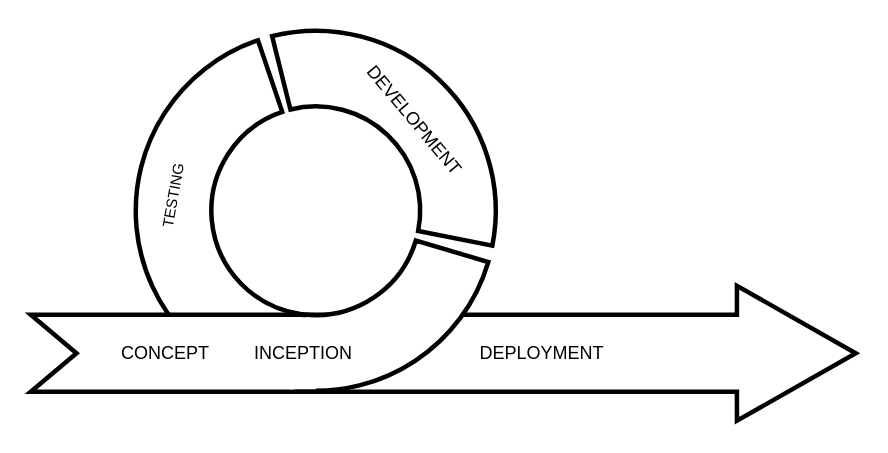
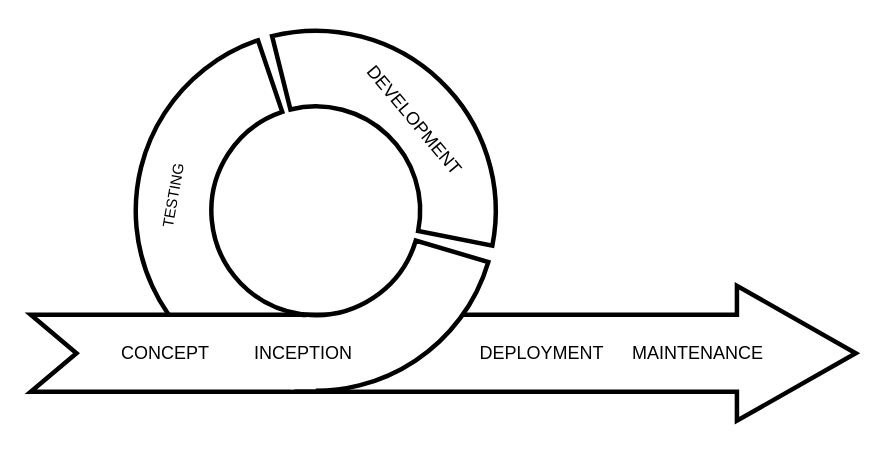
  <mxCell id="0" />
  <mxCell id="1" parent="0" />
  <mxCell id="2" value="" style="verticalLabelPosition=bottom;verticalAlign=top;html=1;shape=mxgraph.basic.partConcEllipse;startAngle=0.522;endAngle=0.948;arcWidth=0.42;strokeWidth=3;" parent="1" vertex="1"><mxGeometry x="90" y="20" width="240" height="240" as="geometry" /></mxCell>
  <mxCell id="3" value="" style="html=1;shadow=0;dashed=0;align=center;verticalAlign=middle;shape=mxgraph.arrows2.arrow;dy=0.43;dx=79.21;flipH=0;notch=30.5;strokeWidth=3;movable=1;resizable=1;rotatable=1;deletable=1;editable=1;connectable=1;" parent="1" vertex="1"><mxGeometry x="20" y="190" width="550" height="90" as="geometry" /></mxCell>
  <mxCell id="4" value="" style="verticalLabelPosition=bottom;verticalAlign=top;html=1;shape=mxgraph.basic.partConcEllipse;startAngle=0.296;endAngle=0.517;arcWidth=0.42;strokeWidth=3;" parent="1" vertex="1"><mxGeometry x="90" y="20" width="240" height="240" as="geometry" /></mxCell>
  <mxCell id="5" value="" style="verticalLabelPosition=bottom;verticalAlign=top;html=1;shape=mxgraph.basic.partConcEllipse;startAngle=0.961;endAngle=0.281;arcWidth=0.42;strokeWidth=3;" parent="1" vertex="1"><mxGeometry x="90" y="20" width="240" height="240" as="geometry" /></mxCell>
  <mxCell id="6" value="&lt;font style=&quot;font-size: 12px;&quot;&gt;CONCEPT&lt;/font&gt;" style="text;html=1;strokeColor=none;fillColor=none;align=center;verticalAlign=middle;whiteSpace=wrap;rounded=0;strokeWidth=3;" parent="1" vertex="1"><mxGeometry x="70" y="220" width="80" height="30" as="geometry" /></mxCell>
  <mxCell id="7" value="&lt;div style=&quot;&quot;&gt;&lt;font style=&quot;font-size: 12px;&quot;&gt;DEVELOPMENT&lt;/font&gt;&lt;/div&gt;" style="text;html=1;strokeColor=none;fillColor=none;align=center;verticalAlign=middle;whiteSpace=wrap;rounded=0;strokeWidth=3;rotation=50;" parent="1" vertex="1"><mxGeometry x="232" y="70" width="88" height="20" as="geometry" /></mxCell>
  <mxCell id="8" value="&lt;div style=&quot;&quot;&gt;&lt;font style=&quot;font-size: 10px;&quot;&gt;TESTING&lt;/font&gt;&lt;/div&gt;" style="text;html=1;strokeColor=none;fillColor=none;align=center;verticalAlign=middle;whiteSpace=wrap;rounded=0;strokeWidth=3;rotation=-80;" parent="1" vertex="1"><mxGeometry x="90" y="120" width="50" height="20" as="geometry" /></mxCell>
  <mxCell id="9" value="&lt;div style=&quot;&quot;&gt;&lt;font style=&quot;font-size: 12px;&quot;&gt;DEPLOYMENT&lt;/font&gt;&lt;/div&gt;" style="text;html=1;strokeColor=none;fillColor=none;align=center;verticalAlign=middle;whiteSpace=wrap;rounded=0;strokeWidth=3;rotation=0;" parent="1" vertex="1"><mxGeometry x="320" y="225" width="82" height="20" as="geometry" /></mxCell>
+ <mxCell id="10" value="&lt;font style=&quot;font-size: 12px;&quot;&gt;MAINTENANCE&lt;/font&gt;" style="text;html=1;strokeColor=none;fillColor=none;align=center;verticalAlign=middle;whiteSpace=wrap;rounded=0;strokeWidth=3;" parent="1" vertex="1"><mxGeometry x="420" y="220" width="90" height="30" as="geometry" /></mxCell>
  <mxCell id="11" value="" style="rounded=0;whiteSpace=wrap;html=1;strokeWidth=0;fontSize=12;strokeColor=none;" parent="1" vertex="1"><mxGeometry x="191" y="211" width="14" height="20" as="geometry" /></mxCell>
  <mxCell id="12" value="" style="rounded=0;whiteSpace=wrap;html=1;strokeWidth=0;fontSize=12;strokeColor=none;" parent="1" vertex="1"><mxGeometry x="193" y="230" width="17" height="29" as="geometry" /></mxCell>
  <mxCell id="13" value="&lt;div style=&quot;&quot;&gt;&lt;font style=&quot;font-size: 12px;&quot;&gt;INCEPTION&lt;/font&gt;&lt;/div&gt;" style="text;html=1;strokeColor=none;fillColor=none;align=center;verticalAlign=middle;whiteSpace=wrap;rounded=0;strokeWidth=3;rotation=0;" parent="1" vertex="1"><mxGeometry x="171.5" y="220" width="60" height="30" as="geometry" /></mxCell>
